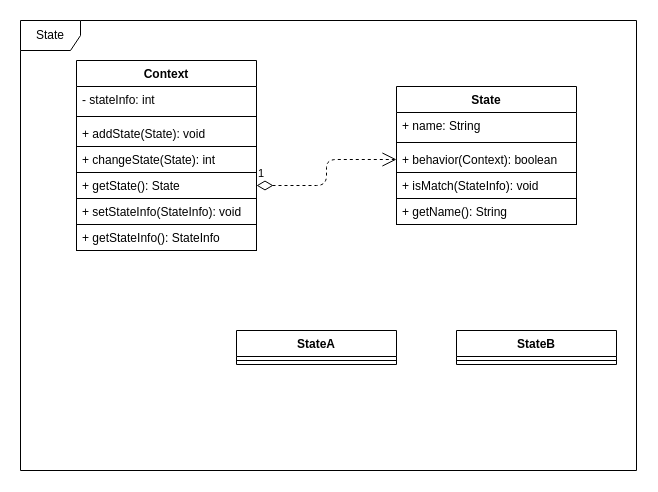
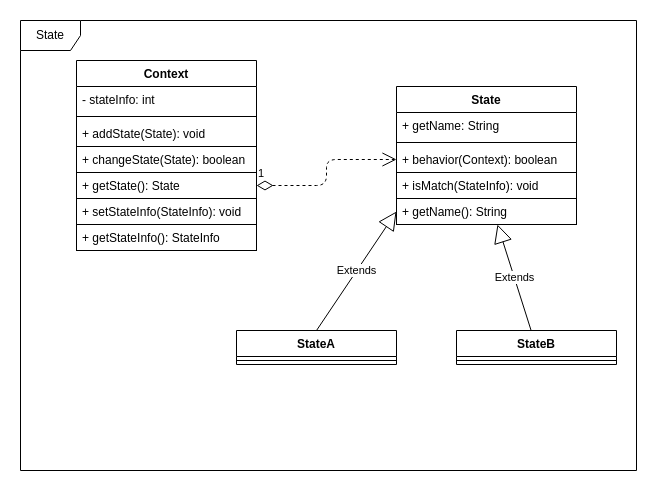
  <mxCell id="0" />
  <mxCell id="1" parent="0" />
  <mxCell id="2" value="State" style="shape=umlFrame;whiteSpace=wrap;html=1;" vertex="1" parent="1"><mxGeometry x="20" y="20" width="616" height="450" as="geometry" /></mxCell>
  <mxCell id="3" value="Context" style="swimlane;fontStyle=1;align=center;verticalAlign=top;childLayout=stackLayout;horizontal=1;startSize=26;horizontalStack=0;resizeParent=1;resizeParentMax=0;resizeLast=0;collapsible=1;marginBottom=0;" vertex="1" parent="1"><mxGeometry x="76" y="60" width="180" height="190" as="geometry" /></mxCell>
  <mxCell id="4" value="- stateInfo: int" style="text;strokeColor=none;fillColor=none;align=left;verticalAlign=top;spacingLeft=4;spacingRight=4;overflow=hidden;rotatable=0;points=[[0,0.5],[1,0.5]];portConstraint=eastwest;" vertex="1" parent="3"><mxGeometry y="26" width="180" height="26" as="geometry" /></mxCell>
  <mxCell id="5" value="" style="line;strokeWidth=1;fillColor=none;align=left;verticalAlign=middle;spacingTop=-1;spacingLeft=3;spacingRight=3;rotatable=0;labelPosition=right;points=[];portConstraint=eastwest;" vertex="1" parent="3"><mxGeometry y="52" width="180" height="8" as="geometry" /></mxCell>
  <mxCell id="6" value="+ addState(State): void" style="text;strokeColor=none;fillColor=none;align=left;verticalAlign=top;spacingLeft=4;spacingRight=4;overflow=hidden;rotatable=0;points=[[0,0.5],[1,0.5]];portConstraint=eastwest;" vertex="1" parent="3"><mxGeometry y="60" width="180" height="26" as="geometry" /></mxCell>
- <mxCell id="7" value="+ changeState(State): int" style="text;strokeColor=#000000;fillColor=none;align=left;verticalAlign=top;spacingLeft=4;spacingRight=4;overflow=hidden;rotatable=0;points=[[0,0.5],[1,0.5]];portConstraint=eastwest;" vertex="1" parent="3"><mxGeometry y="86" width="180" height="26" as="geometry" /></mxCell>
+ <mxCell id="7" value="+ changeState(State): boolean" style="text;strokeColor=#000000;fillColor=none;align=left;verticalAlign=top;spacingLeft=4;spacingRight=4;overflow=hidden;rotatable=0;points=[[0,0.5],[1,0.5]];portConstraint=eastwest;" vertex="1" parent="3"><mxGeometry y="86" width="180" height="26" as="geometry" /></mxCell>
  <mxCell id="8" value="+ getState(): State" style="text;strokeColor=#000000;fillColor=none;align=left;verticalAlign=top;spacingLeft=4;spacingRight=4;overflow=hidden;rotatable=0;points=[[0,0.5],[1,0.5]];portConstraint=eastwest;" vertex="1" parent="3"><mxGeometry y="112" width="180" height="26" as="geometry" /></mxCell>
  <mxCell id="9" value="+ setStateInfo(StateInfo): void" style="text;strokeColor=#000000;fillColor=none;align=left;verticalAlign=top;spacingLeft=4;spacingRight=4;overflow=hidden;rotatable=0;points=[[0,0.5],[1,0.5]];portConstraint=eastwest;" vertex="1" parent="3"><mxGeometry y="138" width="180" height="26" as="geometry" /></mxCell>
  <mxCell id="10" value="+ getStateInfo(): StateInfo" style="text;strokeColor=#000000;fillColor=none;align=left;verticalAlign=top;spacingLeft=4;spacingRight=4;overflow=hidden;rotatable=0;points=[[0,0.5],[1,0.5]];portConstraint=eastwest;" vertex="1" parent="3"><mxGeometry y="164" width="180" height="26" as="geometry" /></mxCell>
  <mxCell id="11" value="State" style="swimlane;fontStyle=1;align=center;verticalAlign=top;childLayout=stackLayout;horizontal=1;startSize=26;horizontalStack=0;resizeParent=1;resizeParentMax=0;resizeLast=0;collapsible=1;marginBottom=0;strokeColor=#000000;" vertex="1" parent="1"><mxGeometry x="396" y="86" width="180" height="138" as="geometry" /></mxCell>
- <mxCell id="12" value="+ name: String" style="text;strokeColor=none;fillColor=none;align=left;verticalAlign=top;spacingLeft=4;spacingRight=4;overflow=hidden;rotatable=0;points=[[0,0.5],[1,0.5]];portConstraint=eastwest;" vertex="1" parent="11"><mxGeometry y="26" width="180" height="26" as="geometry" /></mxCell>
+ <mxCell id="12" value="+ getName: String" style="text;strokeColor=none;fillColor=none;align=left;verticalAlign=top;spacingLeft=4;spacingRight=4;overflow=hidden;rotatable=0;points=[[0,0.5],[1,0.5]];portConstraint=eastwest;" vertex="1" parent="11"><mxGeometry y="26" width="180" height="26" as="geometry" /></mxCell>
  <mxCell id="13" value="" style="line;strokeWidth=1;fillColor=none;align=left;verticalAlign=middle;spacingTop=-1;spacingLeft=3;spacingRight=3;rotatable=0;labelPosition=right;points=[];portConstraint=eastwest;" vertex="1" parent="11"><mxGeometry y="52" width="180" height="8" as="geometry" /></mxCell>
  <mxCell id="14" value="+ behavior(Context): boolean" style="text;strokeColor=none;fillColor=none;align=left;verticalAlign=top;spacingLeft=4;spacingRight=4;overflow=hidden;rotatable=0;points=[[0,0.5],[1,0.5]];portConstraint=eastwest;" vertex="1" parent="11"><mxGeometry y="60" width="180" height="26" as="geometry" /></mxCell>
  <mxCell id="15" value="+ isMatch(StateInfo): void" style="text;strokeColor=#000000;fillColor=none;align=left;verticalAlign=top;spacingLeft=4;spacingRight=4;overflow=hidden;rotatable=0;points=[[0,0.5],[1,0.5]];portConstraint=eastwest;" vertex="1" parent="11"><mxGeometry y="86" width="180" height="26" as="geometry" /></mxCell>
  <mxCell id="16" value="+ getName(): String" style="text;strokeColor=#000000;fillColor=none;align=left;verticalAlign=top;spacingLeft=4;spacingRight=4;overflow=hidden;rotatable=0;points=[[0,0.5],[1,0.5]];portConstraint=eastwest;" vertex="1" parent="11"><mxGeometry y="112" width="180" height="26" as="geometry" /></mxCell>
  <mxCell id="17" value="1" style="endArrow=open;html=1;endSize=12;startArrow=diamondThin;startSize=14;startFill=0;edgeStyle=orthogonalEdgeStyle;align=left;verticalAlign=bottom;exitX=1;exitY=0.5;exitDx=0;exitDy=0;entryX=0;entryY=0.5;entryDx=0;entryDy=0;dashed=1;" edge="1" parent="1" source="8" target="14"><mxGeometry x="-1" y="3" relative="1" as="geometry"><mxPoint x="236" y="330" as="sourcePoint" /><mxPoint x="396" y="330" as="targetPoint" /></mxGeometry></mxCell>
  <mxCell id="18" value="StateA" style="swimlane;fontStyle=1;align=center;verticalAlign=top;childLayout=stackLayout;horizontal=1;startSize=26;horizontalStack=0;resizeParent=1;resizeParentMax=0;resizeLast=0;collapsible=1;marginBottom=0;strokeColor=#000000;" vertex="1" parent="1"><mxGeometry x="236" y="330" width="160" height="34" as="geometry" /></mxCell>
  <mxCell id="19" value="" style="line;strokeWidth=1;fillColor=none;align=left;verticalAlign=middle;spacingTop=-1;spacingLeft=3;spacingRight=3;rotatable=0;labelPosition=right;points=[];portConstraint=eastwest;" vertex="1" parent="18"><mxGeometry y="26" width="160" height="8" as="geometry" /></mxCell>
  <mxCell id="20" value="StateB" style="swimlane;fontStyle=1;align=center;verticalAlign=top;childLayout=stackLayout;horizontal=1;startSize=26;horizontalStack=0;resizeParent=1;resizeParentMax=0;resizeLast=0;collapsible=1;marginBottom=0;strokeColor=#000000;" vertex="1" parent="1"><mxGeometry x="456" y="330" width="160" height="34" as="geometry" /></mxCell>
  <mxCell id="21" value="" style="line;strokeWidth=1;fillColor=none;align=left;verticalAlign=middle;spacingTop=-1;spacingLeft=3;spacingRight=3;rotatable=0;labelPosition=right;points=[];portConstraint=eastwest;" vertex="1" parent="20"><mxGeometry y="26" width="160" height="8" as="geometry" /></mxCell>
+ <mxCell id="22" value="Extends" style="endArrow=block;endSize=16;endFill=0;html=1;exitX=0.5;exitY=0;exitDx=0;exitDy=0;entryX=0;entryY=0.5;entryDx=0;entryDy=0;" edge="1" parent="1" source="18" target="16"><mxGeometry width="160" relative="1" as="geometry"><mxPoint x="236" y="220" as="sourcePoint" /><mxPoint x="396" y="220" as="targetPoint" /></mxGeometry></mxCell>
+ <mxCell id="23" value="Extends" style="endArrow=block;endSize=16;endFill=0;html=1;entryX=0.561;entryY=1;entryDx=0;entryDy=0;entryPerimeter=0;" edge="1" parent="1" source="20" target="16"><mxGeometry width="160" relative="1" as="geometry"><mxPoint x="196" y="380" as="sourcePoint" /><mxPoint x="356" y="380" as="targetPoint" /></mxGeometry></mxCell>
